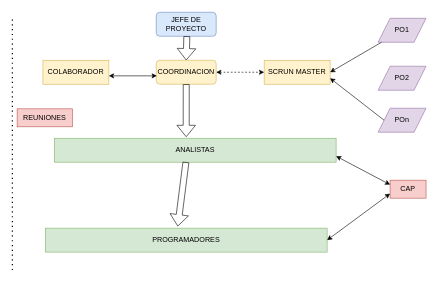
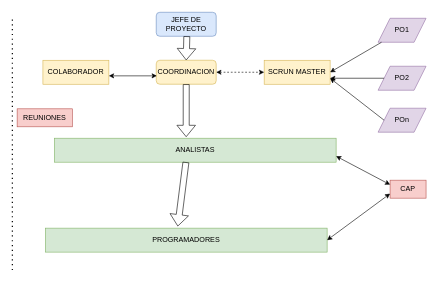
  <mxCell id="0" />
  <mxCell id="1" parent="0" />
  <mxCell id="2" value="JEFE DE PROYECTO" style="rounded=1;whiteSpace=wrap;html=1;fillColor=#dae8fc;strokeColor=#6c8ebf;" vertex="1" parent="1"><mxGeometry x="260" y="20" width="100" height="40" as="geometry" /></mxCell>
  <mxCell id="3" value="COORDINACION" style="rounded=1;whiteSpace=wrap;html=1;fillColor=#fff2cc;strokeColor=#d6b656;" vertex="1" parent="1"><mxGeometry x="260" y="100" width="100" height="40" as="geometry" /></mxCell>
  <mxCell id="4" value="SCRUN MASTER" style="rounded=0;whiteSpace=wrap;html=1;fillColor=#fff2cc;strokeColor=#d6b656;" vertex="1" parent="1"><mxGeometry x="440" y="100" width="110" height="40" as="geometry" /></mxCell>
  <mxCell id="5" value="PO1" style="shape=parallelogram;perimeter=parallelogramPerimeter;whiteSpace=wrap;html=1;fixedSize=1;fillColor=#e1d5e7;strokeColor=#9673a6;" vertex="1" parent="1"><mxGeometry x="630" y="30" width="80" height="40" as="geometry" /></mxCell>
  <mxCell id="6" value="PO2" style="shape=parallelogram;perimeter=parallelogramPerimeter;whiteSpace=wrap;html=1;fixedSize=1;fillColor=#e1d5e7;strokeColor=#9673a6;" vertex="1" parent="1"><mxGeometry x="630" y="110" width="80" height="40" as="geometry" /></mxCell>
  <mxCell id="7" value="POn" style="shape=parallelogram;perimeter=parallelogramPerimeter;whiteSpace=wrap;html=1;fixedSize=1;fillColor=#e1d5e7;strokeColor=#9673a6;" vertex="1" parent="1"><mxGeometry x="630" y="180" width="80" height="40" as="geometry" /></mxCell>
  <mxCell id="8" value="COLABORADOR" style="rounded=0;whiteSpace=wrap;html=1;fillColor=#fff2cc;strokeColor=#d6b656;" vertex="1" parent="1"><mxGeometry x="71" y="100" width="110" height="40" as="geometry" /></mxCell>
  <mxCell id="9" value="ANALISTAS" style="rounded=0;whiteSpace=wrap;html=1;fillColor=#d5e8d4;strokeColor=#82b366;" vertex="1" parent="1"><mxGeometry x="90" y="230" width="470" height="40" as="geometry" /></mxCell>
  <mxCell id="10" value="PROGRAMADORES" style="rounded=0;whiteSpace=wrap;html=1;fillColor=#d5e8d4;strokeColor=#82b366;" vertex="1" parent="1"><mxGeometry x="75" y="380" width="470" height="40" as="geometry" /></mxCell>
  <mxCell id="11" value="" style="shape=flexArrow;endArrow=classic;html=1;rounded=0;exitX=0.5;exitY=1;exitDx=0;exitDy=0;entryX=0.468;entryY=-0.05;entryDx=0;entryDy=0;entryPerimeter=0;" edge="1" parent="1" source="3" target="9"><mxGeometry width="50" height="50" relative="1" as="geometry"><mxPoint x="370" y="300" as="sourcePoint" /><mxPoint x="410" y="250" as="targetPoint" /></mxGeometry></mxCell>
  <mxCell id="12" value="" style="shape=flexArrow;endArrow=classic;html=1;rounded=0;exitX=0.5;exitY=1;exitDx=0;exitDy=0;entryX=0.47;entryY=-0.075;entryDx=0;entryDy=0;entryPerimeter=0;" edge="1" parent="1" target="10"><mxGeometry width="50" height="50" relative="1" as="geometry"><mxPoint x="309.5" y="270" as="sourcePoint" /><mxPoint x="310" y="370" as="targetPoint" /></mxGeometry></mxCell>
  <mxCell id="13" value="" style="endArrow=classic;html=1;rounded=0;entryX=1;entryY=0.5;entryDx=0;entryDy=0;" edge="1" parent="1" source="5" target="4"><mxGeometry width="50" height="50" relative="1" as="geometry"><mxPoint x="370" y="300" as="sourcePoint" /><mxPoint x="420" y="250" as="targetPoint" /></mxGeometry></mxCell>
+ <mxCell id="14" value="" style="endArrow=classic;html=1;rounded=0;entryX=1;entryY=0.75;entryDx=0;entryDy=0;exitX=0;exitY=0.5;exitDx=0;exitDy=0;" edge="1" parent="1" source="6" target="4"><mxGeometry width="50" height="50" relative="1" as="geometry"><mxPoint x="646" y="80" as="sourcePoint" /><mxPoint x="560" y="130" as="targetPoint" /></mxGeometry></mxCell>
  <mxCell id="15" value="" style="endArrow=classic;html=1;rounded=0;entryX=1;entryY=0.75;entryDx=0;entryDy=0;exitX=0;exitY=0.5;exitDx=0;exitDy=0;" edge="1" parent="1" source="7" target="4"><mxGeometry width="50" height="50" relative="1" as="geometry"><mxPoint x="656" y="90" as="sourcePoint" /><mxPoint x="570" y="140" as="targetPoint" /></mxGeometry></mxCell>
  <mxCell id="16" value="" style="endArrow=classic;startArrow=classic;html=1;rounded=0;exitX=1;exitY=0.5;exitDx=0;exitDy=0;entryX=0;entryY=0.5;entryDx=0;entryDy=0;dashed=1;" edge="1" parent="1" source="3" target="4"><mxGeometry width="50" height="50" relative="1" as="geometry"><mxPoint x="370" y="300" as="sourcePoint" /><mxPoint x="420" y="250" as="targetPoint" /></mxGeometry></mxCell>
  <mxCell id="17" value="" style="endArrow=classic;startArrow=classic;html=1;rounded=0;exitX=1;exitY=0.5;exitDx=0;exitDy=0;entryX=0;entryY=0.5;entryDx=0;entryDy=0;" edge="1" parent="1"><mxGeometry width="50" height="50" relative="1" as="geometry"><mxPoint x="181" y="126" as="sourcePoint" /><mxPoint x="261" y="126" as="targetPoint" /></mxGeometry></mxCell>
  <mxCell id="18" value="CAP" style="rounded=0;whiteSpace=wrap;html=1;fillColor=#f8cecc;strokeColor=#b85450;" vertex="1" parent="1"><mxGeometry x="650" y="300" width="60" height="30" as="geometry" /></mxCell>
  <mxCell id="19" value="" style="endArrow=classic;startArrow=classic;html=1;rounded=0;entryX=0;entryY=0.25;entryDx=0;entryDy=0;exitX=1;exitY=0.75;exitDx=0;exitDy=0;" edge="1" parent="1" source="9" target="18"><mxGeometry width="50" height="50" relative="1" as="geometry"><mxPoint x="370" y="300" as="sourcePoint" /><mxPoint x="420" y="250" as="targetPoint" /></mxGeometry></mxCell>
  <mxCell id="20" value="" style="endArrow=classic;startArrow=classic;html=1;rounded=0;entryX=0;entryY=0.75;entryDx=0;entryDy=0;exitX=1;exitY=0.5;exitDx=0;exitDy=0;" edge="1" parent="1" source="10" target="18"><mxGeometry width="50" height="50" relative="1" as="geometry"><mxPoint x="570" y="270" as="sourcePoint" /><mxPoint x="660" y="318" as="targetPoint" /></mxGeometry></mxCell>
  <mxCell id="21" value="" style="endArrow=none;dashed=1;html=1;dashPattern=1 3;strokeWidth=2;rounded=0;" edge="1" parent="1"><mxGeometry width="50" height="50" relative="1" as="geometry"><mxPoint x="20" y="450" as="sourcePoint" /><mxPoint x="20" y="30" as="targetPoint" /></mxGeometry></mxCell>
  <mxCell id="22" value="REUNIONES" style="text;html=1;align=center;verticalAlign=middle;whiteSpace=wrap;rounded=0;fillColor=#f8cecc;strokeColor=#b85450;" vertex="1" parent="1"><mxGeometry x="28" y="181" width="92" height="30" as="geometry" /></mxCell>
  <mxCell id="23" value="" style="shape=flexArrow;endArrow=classic;html=1;rounded=0;exitX=0.5;exitY=1;exitDx=0;exitDy=0;entryX=0.5;entryY=0;entryDx=0;entryDy=0;" edge="1" parent="1" target="3"><mxGeometry width="50" height="50" relative="1" as="geometry"><mxPoint x="311" y="60" as="sourcePoint" /><mxPoint x="311" y="148" as="targetPoint" /></mxGeometry></mxCell>
